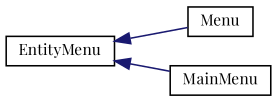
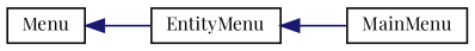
  digraph {
    fontname="Playfair Display"
    rankdir=LR
    node [color=black fillcolor=white fontname="Playfair Display" fontsize=10 shape=record style=filled]
    edge [color=midnightblue dir=back fontname="Playfair Display" fontsize=10 labelfontname=Helvetica labelfontsize=10 style=solid]
    n1 [height=0.2 label=Menu width=0.4]
    n2 [height=0.2 label=EntityMenu width=0.4]
    n3 [height=0.2 label=MainMenu width=0.4]
-   n2 -> n1
+   n1 -> n2
    n2 -> n3
  }
